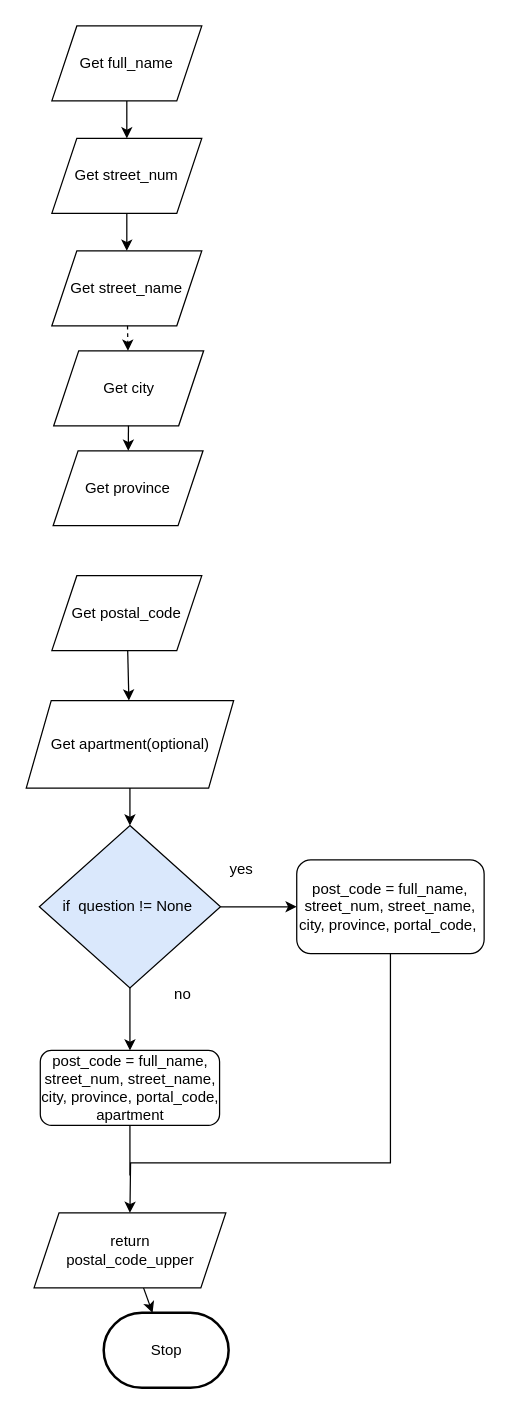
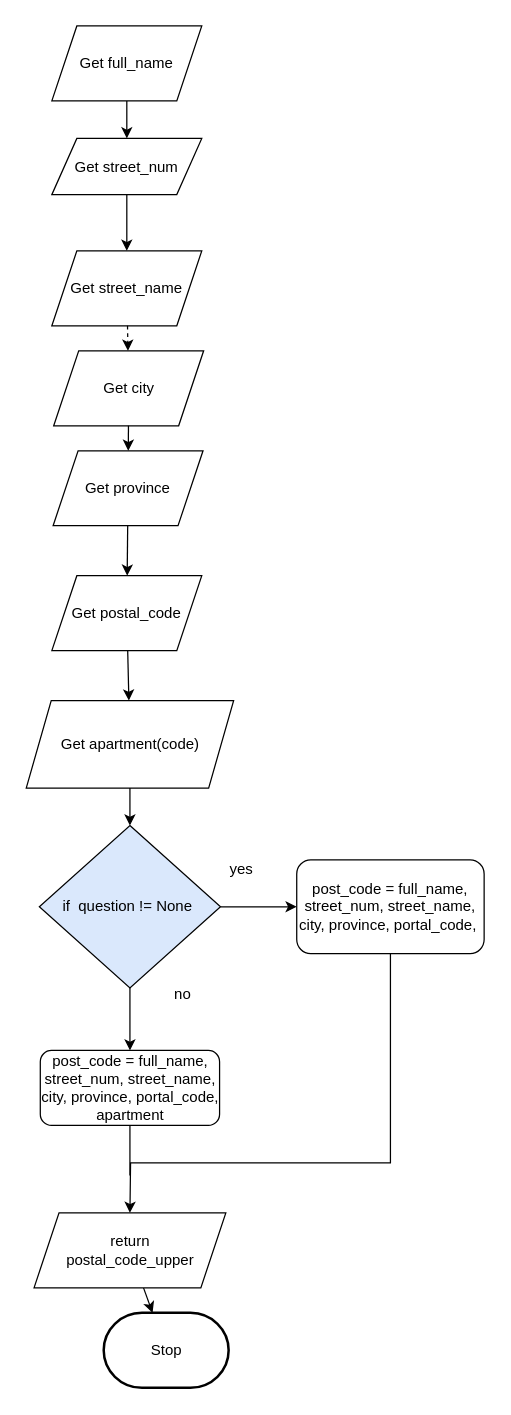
  <mxCell id="0" />
  <mxCell id="1" parent="0" />
  <mxCell id="2" value="Stop" style="strokeWidth=2;html=1;shape=mxgraph.flowchart.terminator;whiteSpace=wrap;rounded=1;" parent="1" vertex="1"><mxGeometry x="82.5" y="1050" width="100" height="60" as="geometry" /></mxCell>
  <mxCell id="3" value="" style="edgeStyle=none;html=1;startArrow=none;" parent="1" source="4" target="2" edge="1"><mxGeometry relative="1" as="geometry" /></mxCell>
  <mxCell id="4" value="&lt;font style=&quot;font-size: 12px&quot;&gt;return &lt;br&gt;postal_code_upper&lt;/font&gt;" style="shape=parallelogram;perimeter=parallelogramPerimeter;whiteSpace=wrap;html=1;fixedSize=1;fontSize=8;" parent="1" vertex="1"><mxGeometry x="26.75" y="970" width="153.5" height="60" as="geometry" /></mxCell>
  <mxCell id="5" value="" style="edgeStyle=none;html=1;fontFamily=Helvetica;fontSize=11;" parent="1" source="6" target="7" edge="1"><mxGeometry relative="1" as="geometry" /></mxCell>
  <mxCell id="6" value="Get full_name" style="shape=parallelogram;perimeter=parallelogramPerimeter;whiteSpace=wrap;html=1;fixedSize=1;" parent="1" vertex="1"><mxGeometry x="41" y="20" width="120" height="60" as="geometry" /></mxCell>
- <mxCell id="7" value="Get street_num" style="shape=parallelogram;perimeter=parallelogramPerimeter;whiteSpace=wrap;html=1;fixedSize=1;" parent="1" vertex="1"><mxGeometry x="41" y="110" width="120" height="60" as="geometry" /></mxCell>
+ <mxCell id="7" value="Get street_num" style="shape=parallelogram;perimeter=parallelogramPerimeter;whiteSpace=wrap;html=1;fixedSize=1;" parent="1" vertex="1"><mxGeometry x="41" y="110" width="120" height="45" as="geometry" /></mxCell>
  <mxCell id="8" value="Get street_name" style="shape=parallelogram;perimeter=parallelogramPerimeter;whiteSpace=wrap;html=1;fixedSize=1;" vertex="1" parent="1"><mxGeometry x="41" y="200" width="120" height="60" as="geometry" /></mxCell>
  <mxCell id="9" value="" style="edgeStyle=none;html=1;fontFamily=Helvetica;fontSize=11;endArrow=classic;endFill=1;" edge="1" parent="1" source="7" target="8"><mxGeometry relative="1" as="geometry"><mxPoint x="101.042" y="170" as="sourcePoint" /><mxPoint x="101.458" y="470" as="targetPoint" /></mxGeometry></mxCell>
  <mxCell id="10" value="Get city" style="shape=parallelogram;perimeter=parallelogramPerimeter;whiteSpace=wrap;html=1;fixedSize=1;" vertex="1" parent="1"><mxGeometry x="42.5" y="280" width="120" height="60" as="geometry" /></mxCell>
  <mxCell id="11" value="" style="edgeStyle=none;html=1;fontFamily=Helvetica;fontSize=11;startArrow=none;endArrow=classic;endFill=1;dashed=1;" edge="1" parent="1" source="8" target="10"><mxGeometry relative="1" as="geometry"><mxPoint x="101.056" y="260" as="sourcePoint" /><mxPoint x="101.444" y="470" as="targetPoint" /></mxGeometry></mxCell>
  <mxCell id="12" value="Get province" style="shape=parallelogram;perimeter=parallelogramPerimeter;whiteSpace=wrap;html=1;fixedSize=1;" vertex="1" parent="1"><mxGeometry x="42" y="360" width="120" height="60" as="geometry" /></mxCell>
  <mxCell id="13" value="" style="edgeStyle=none;html=1;fontFamily=Helvetica;fontSize=11;startArrow=none;endArrow=classic;endFill=1;" edge="1" parent="1" source="10" target="12"><mxGeometry relative="1" as="geometry"><mxPoint x="102.342" y="340" as="sourcePoint" /><mxPoint x="101.658" y="470" as="targetPoint" /></mxGeometry></mxCell>
  <mxCell id="14" value="" style="edgeStyle=none;html=1;endArrow=classic;endFill=1;" edge="1" parent="1" source="15" target="17"><mxGeometry relative="1" as="geometry" /></mxCell>
  <mxCell id="15" value="Get postal_code" style="shape=parallelogram;perimeter=parallelogramPerimeter;whiteSpace=wrap;html=1;fixedSize=1;" vertex="1" parent="1"><mxGeometry x="41" y="460" width="120" height="60" as="geometry" /></mxCell>
- <mxCell id="17" value="Get apartment(optional)" style="shape=parallelogram;perimeter=parallelogramPerimeter;whiteSpace=wrap;html=1;fixedSize=1;" vertex="1" parent="1"><mxGeometry x="20.5" y="560" width="166" height="70" as="geometry" /></mxCell>
+ <mxCell id="16" value="" style="edgeStyle=none;html=1;fontFamily=Helvetica;fontSize=11;startArrow=none;endArrow=classic;endFill=1;" edge="1" parent="1" source="12" target="15"><mxGeometry relative="1" as="geometry"><mxPoint x="102.068" y="420" as="sourcePoint" /><mxPoint x="102.432" y="580" as="targetPoint" /></mxGeometry></mxCell>
+ <mxCell id="17" value="Get apartment(code)" style="shape=parallelogram;perimeter=parallelogramPerimeter;whiteSpace=wrap;html=1;fixedSize=1;" vertex="1" parent="1"><mxGeometry x="20.5" y="560" width="166" height="70" as="geometry" /></mxCell>
  <mxCell id="18" value="" style="edgeStyle=none;html=1;endArrow=classic;endFill=1;" edge="1" parent="1" source="20" target="25"><mxGeometry relative="1" as="geometry" /></mxCell>
  <mxCell id="19" value="" style="edgeStyle=none;html=1;endArrow=classic;endFill=1;" edge="1" parent="1" source="20" target="27"><mxGeometry relative="1" as="geometry" /></mxCell>
  <mxCell id="20" value="if&amp;nbsp; question != None&amp;nbsp;" style="rhombus;whiteSpace=wrap;html=1;fillColor=#dae8fc;" vertex="1" parent="1"><mxGeometry x="31" y="660" width="145" height="130" as="geometry" /></mxCell>
  <mxCell id="21" value="" style="edgeStyle=none;html=1;endArrow=classic;endFill=1;" edge="1" parent="1" source="17" target="20"><mxGeometry relative="1" as="geometry"><mxPoint x="103.5" y="630" as="sourcePoint" /><mxPoint x="103.5" y="870" as="targetPoint" /></mxGeometry></mxCell>
  <mxCell id="22" value="no" style="text;html=1;strokeColor=none;fillColor=none;align=center;verticalAlign=middle;whiteSpace=wrap;rounded=0;" vertex="1" parent="1"><mxGeometry x="116" y="780" width="60" height="30" as="geometry" /></mxCell>
  <mxCell id="23" value="yes" style="text;html=1;strokeColor=none;fillColor=none;align=center;verticalAlign=middle;whiteSpace=wrap;rounded=0;" vertex="1" parent="1"><mxGeometry x="162.5" y="680" width="60" height="30" as="geometry" /></mxCell>
  <mxCell id="24" style="edgeStyle=none;rounded=0;html=1;endArrow=none;endFill=0;" edge="1" parent="1" source="25"><mxGeometry relative="1" as="geometry"><mxPoint x="103.5" y="940" as="targetPoint" /></mxGeometry></mxCell>
  <mxCell id="25" value="&lt;span&gt;post_code = full_name, street_num, street_name, city, province, portal_code, apartment&lt;/span&gt;" style="rounded=1;whiteSpace=wrap;html=1;" vertex="1" parent="1"><mxGeometry x="31.75" y="840" width="143.5" height="60" as="geometry" /></mxCell>
  <mxCell id="26" style="edgeStyle=none;html=1;entryX=0.5;entryY=0;entryDx=0;entryDy=0;endArrow=classic;endFill=1;rounded=0;" edge="1" parent="1" source="27" target="4"><mxGeometry relative="1" as="geometry"><Array as="points"><mxPoint x="312" y="930" /><mxPoint x="297" y="930" /><mxPoint x="104" y="930" /></Array></mxGeometry></mxCell>
  <mxCell id="27" value="post_code = full_name, street_num, street_name, city, province, portal_code,&amp;nbsp;" style="rounded=1;whiteSpace=wrap;html=1;" vertex="1" parent="1"><mxGeometry x="237" y="687.5" width="150" height="75" as="geometry" /></mxCell>
